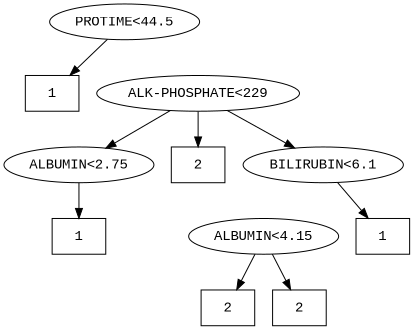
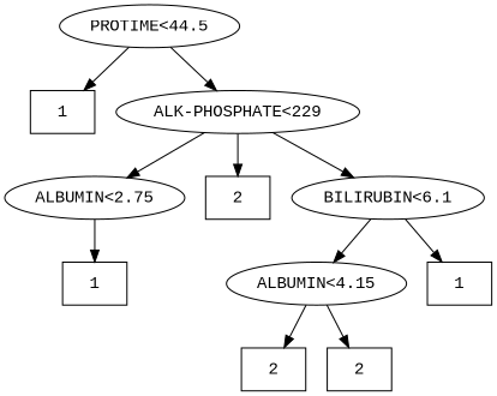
  digraph {
    fontname="Liberation Mono"
    node [fontname="Liberation Mono" shape=box]
    edge [fontname="Liberation Mono"]
    n1 [label="PROTIME<44.5" shape=ellipse]
    n2 [label=1]
    n3 [label="ALK-PHOSPHATE<229" shape=ellipse]
    n4 [label="ALBUMIN<2.75" shape=ellipse]
    n5 [label=2]
    n6 [label="BILIRUBIN<6.1" shape=ellipse]
    n7 [label=1]
    n8 [label="ALBUMIN<4.15" shape=ellipse]
    n9 [label=1]
    n10 [label=2]
    n11 [label=2]
    n1 -> n2
+   n1 -> n3
    n3 -> n4
    n3 -> n5
    n3 -> n6
    n4 -> n7
+   n6 -> n8
    n6 -> n9
    n8 -> n10
    n8 -> n11
  }
